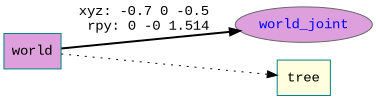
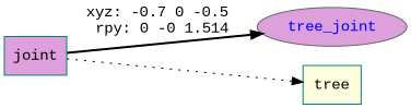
  digraph {
    fontname="Liberation Mono"
    rankdir=LR
    node [color=teal fillcolor=plum fontname="Liberation Mono" shape=box style=filled]
    edge [fontname="Liberation Mono"]
-   n1 [label=world]
-   tree_joint [color=gray40 fontcolor=blue shape=ellipse label=world_joint]
+   n1 [label=joint]
+   tree_joint [color=gray40 fontcolor=blue shape=ellipse]
    n3 [fillcolor=lightyellow label=tree]
    n1 -> tree_joint [label="xyz: -0.7 0 -0.5 \nrpy: 0 -0 1.514" style=bold]
    n1 -> n3 [style=dotted]
  }
